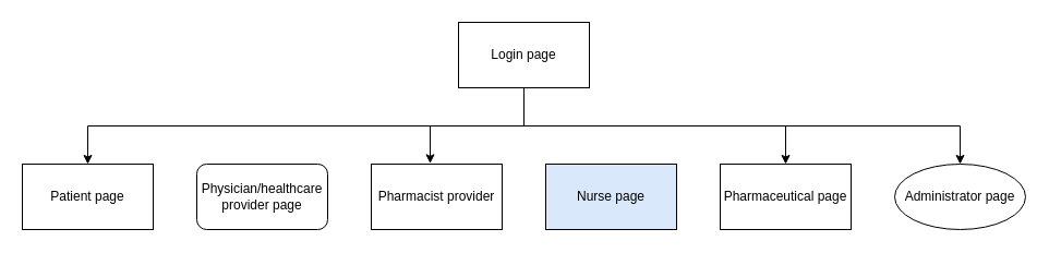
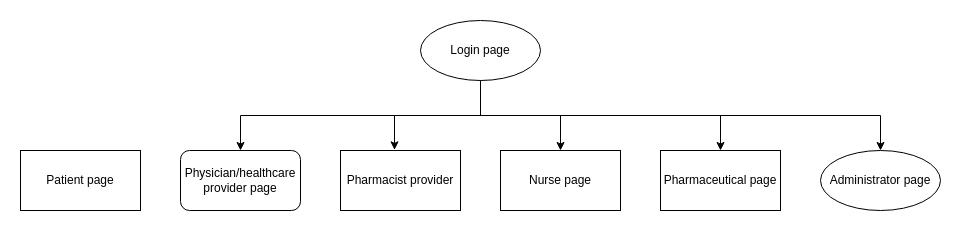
  <mxCell id="0" />
  <mxCell id="1" parent="0" />
+ <mxCell id="2" style="edgeStyle=orthogonalEdgeStyle;rounded=0;orthogonalLoop=1;jettySize=auto;html=1;entryX=0.5;entryY=0;entryDx=0;entryDy=0;" edge="1" parent="1" source="8" target="11"><mxGeometry relative="1" as="geometry" /></mxCell>
+ <mxCell id="3" style="edgeStyle=orthogonalEdgeStyle;rounded=0;orthogonalLoop=1;jettySize=auto;html=1;exitX=0.5;exitY=1;exitDx=0;exitDy=0;entryX=0.5;entryY=0;entryDx=0;entryDy=0;" edge="1" parent="1" source="8" target="9"><mxGeometry relative="1" as="geometry" /></mxCell>
  <mxCell id="4" style="edgeStyle=orthogonalEdgeStyle;rounded=0;orthogonalLoop=1;jettySize=auto;html=1;exitX=0.5;exitY=1;exitDx=0;exitDy=0;entryX=0.45;entryY=-0.011;entryDx=0;entryDy=0;entryPerimeter=0;" edge="1" parent="1" source="8" target="10"><mxGeometry relative="1" as="geometry" /></mxCell>
  <mxCell id="5" style="edgeStyle=orthogonalEdgeStyle;rounded=0;orthogonalLoop=1;jettySize=auto;html=1;exitX=0.5;exitY=1;exitDx=0;exitDy=0;entryX=0.5;entryY=0;entryDx=0;entryDy=0;" edge="1" parent="1" source="8" target="12"><mxGeometry relative="1" as="geometry" /></mxCell>
  <mxCell id="6" style="edgeStyle=orthogonalEdgeStyle;rounded=0;orthogonalLoop=1;jettySize=auto;html=1;exitX=0.5;exitY=1;exitDx=0;exitDy=0;" edge="1" parent="1" source="8" target="13"><mxGeometry relative="1" as="geometry" /></mxCell>
- <mxCell id="7" style="edgeStyle=orthogonalEdgeStyle;rounded=0;orthogonalLoop=1;jettySize=auto;html=1;exitX=0.5;exitY=1;exitDx=0;exitDy=0;" edge="1" parent="1" source="8" target="14"><mxGeometry relative="1" as="geometry" /></mxCell>
- <mxCell id="8" value="Login page" style="rounded=0;whiteSpace=wrap;html=1;" vertex="1" parent="1"><mxGeometry x="420" y="20" width="120" height="60" as="geometry" /></mxCell>
+ <mxCell id="8" value="Login page" style="ellipse;whiteSpace=wrap;html=1;" vertex="1" parent="1"><mxGeometry x="420" y="20" width="120" height="60" as="geometry" /></mxCell>
  <mxCell id="9" value="Physician/healthcare provider page" style="whiteSpace=wrap;html=1;rounded=1;" vertex="1" parent="1"><mxGeometry x="180" y="150" width="120" height="60" as="geometry" /></mxCell>
  <mxCell id="10" value="Pharmacist provider" style="rounded=0;whiteSpace=wrap;html=1;" vertex="1" parent="1"><mxGeometry x="340" y="150" width="120" height="60" as="geometry" /></mxCell>
- <mxCell id="11" value="Nurse page" style="rounded=0;whiteSpace=wrap;html=1;fillColor=#dae8fc;" vertex="1" parent="1"><mxGeometry x="500" y="150" width="120" height="60" as="geometry" /></mxCell>
+ <mxCell id="11" value="Nurse page" style="rounded=0;whiteSpace=wrap;html=1;" vertex="1" parent="1"><mxGeometry x="500" y="150" width="120" height="60" as="geometry" /></mxCell>
  <mxCell id="12" value="Pharmaceutical page" style="rounded=0;whiteSpace=wrap;html=1;" vertex="1" parent="1"><mxGeometry x="660" y="150" width="120" height="60" as="geometry" /></mxCell>
  <mxCell id="13" value="Administrator page" style="ellipse;whiteSpace=wrap;html=1;" vertex="1" parent="1"><mxGeometry x="820" y="150" width="120" height="60" as="geometry" /></mxCell>
  <mxCell id="14" value="Patient page" style="rounded=0;whiteSpace=wrap;html=1;" vertex="1" parent="1"><mxGeometry x="20" y="150" width="120" height="60" as="geometry" /></mxCell>
